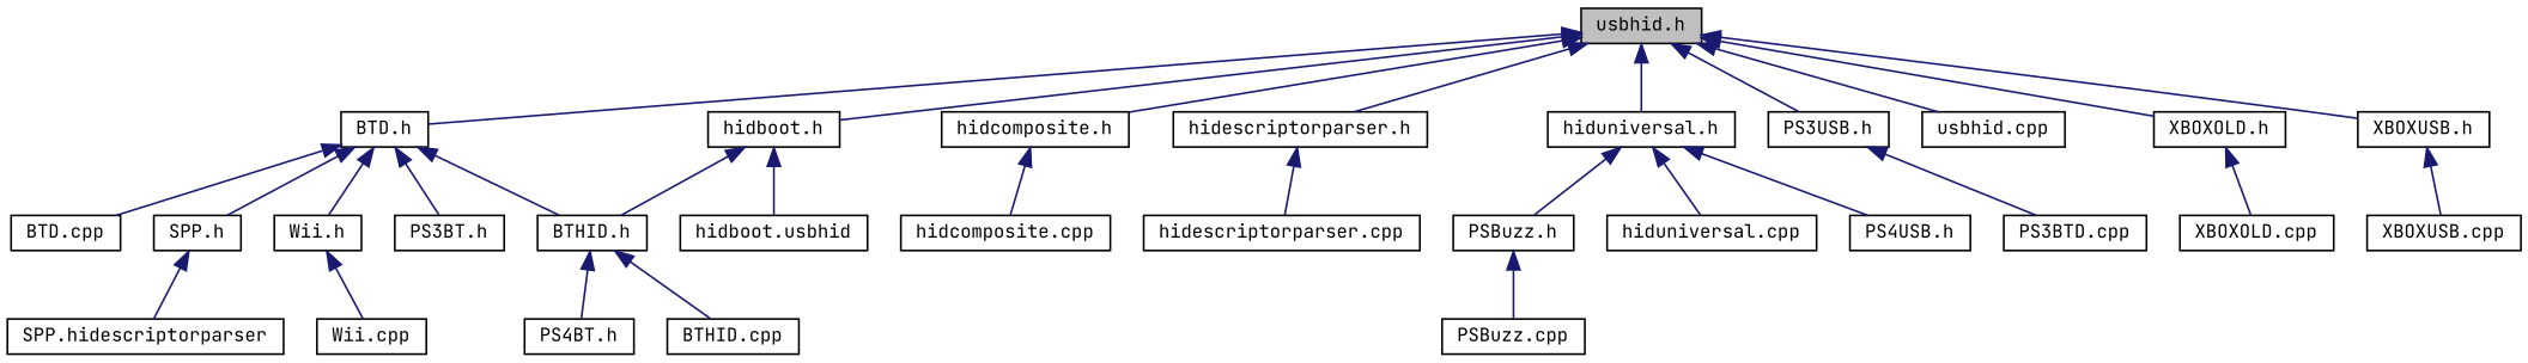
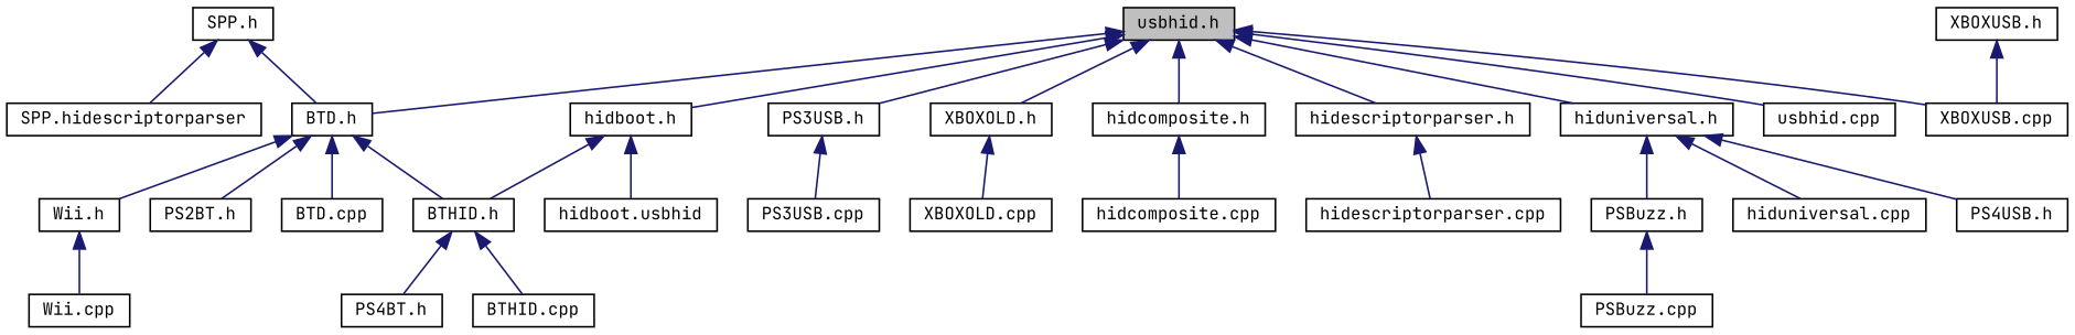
  digraph {
    fontname="JetBrains Mono"
    node [color=black fillcolor=white fontname="JetBrains Mono" fontsize=10 shape=record style=filled]
    edge [color=midnightblue dir=back fontname="JetBrains Mono" fontsize=10 labelfontname=Helvetica labelfontsize=10 style=solid]
    n1 [fillcolor=grey75 fontcolor=black height=0.2 label="usbhid.h" width=0.4]
    n2 [height=0.2 label="BTD.h" width=0.4]
    n3 [height=0.2 label="hidboot.h" width=0.4]
    n4 [height=0.2 label="hidcomposite.h" width=0.4]
    n5 [height=0.2 label="hidescriptorparser.h" width=0.4]
    n6 [height=0.2 label="hiduniversal.h" width=0.4]
    n7 [height=0.2 label="PS3USB.h" width=0.4]
    n8 [height=0.2 label="usbhid.cpp" width=0.4]
    n9 [height=0.2 label="XBOXOLD.h" width=0.4]
    n10 [height=0.2 label="XBOXUSB.h" width=0.4]
    n11 [height=0.2 label="BTD.cpp" width=0.4]
    n12 [height=0.2 label="BTHID.h" width=0.4]
-   n13 [height=0.2 label="PS3BT.h" width=0.4]
+   n13 [height=0.2 label="PS2BT.h" width=0.4]
    n14 [height=0.2 label="SPP.h" width=0.4]
    n15 [height=0.2 label="Wii.h" width=0.4]
    n16 [height=0.2 label="hidboot.usbhid" width=0.4]
    n17 [height=0.2 label="hidcomposite.cpp" width=0.4]
    n18 [height=0.2 label="hidescriptorparser.cpp" width=0.4]
    n19 [height=0.2 label="hiduniversal.cpp" width=0.4]
    n20 [height=0.2 label="PS4USB.h" width=0.4]
    n21 [height=0.2 label="PSBuzz.h" width=0.4]
-   n22 [height=0.2 label="PS3BTD.cpp" width=0.4]
+   n22 [height=0.2 label="PS3USB.cpp" width=0.4]
    n23 [height=0.2 label="XBOXOLD.cpp" width=0.4]
    n24 [height=0.2 label="XBOXUSB.cpp" width=0.4]
    n25 [height=0.2 label="BTHID.cpp" width=0.4]
    n26 [height=0.2 label="PS4BT.h" width=0.4]
    n27 [height=0.2 label="SPP.hidescriptorparser" width=0.4]
    n28 [height=0.2 label="Wii.cpp" width=0.4]
    n29 [height=0.2 label="PSBuzz.cpp" width=0.4]
    n1 -> n2
    n1 -> n3
    n1 -> n4
    n1 -> n5
    n1 -> n6
    n1 -> n7
    n1 -> n8
    n1 -> n9
-   n1 -> n10
+   n1 -> n24
    n2 -> n11
    n2 -> n12
    n2 -> n13
-   n2 -> n14
+   n14 -> n2
    n2 -> n15
    n3 -> n12
    n3 -> n16
    n4 -> n17
    n5 -> n18
    n6 -> n19
    n6 -> n20
    n6 -> n21
    n7 -> n22
    n9 -> n23
    n10 -> n24
    n12 -> n25
    n12 -> n26
    n14 -> n27
    n15 -> n28
    n21 -> n29
  }
